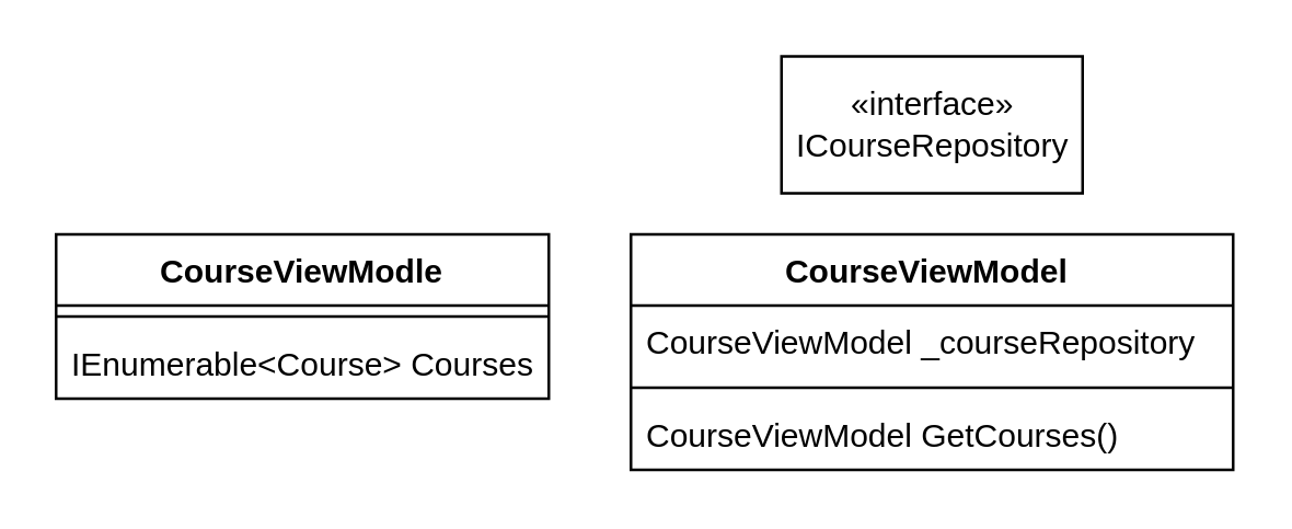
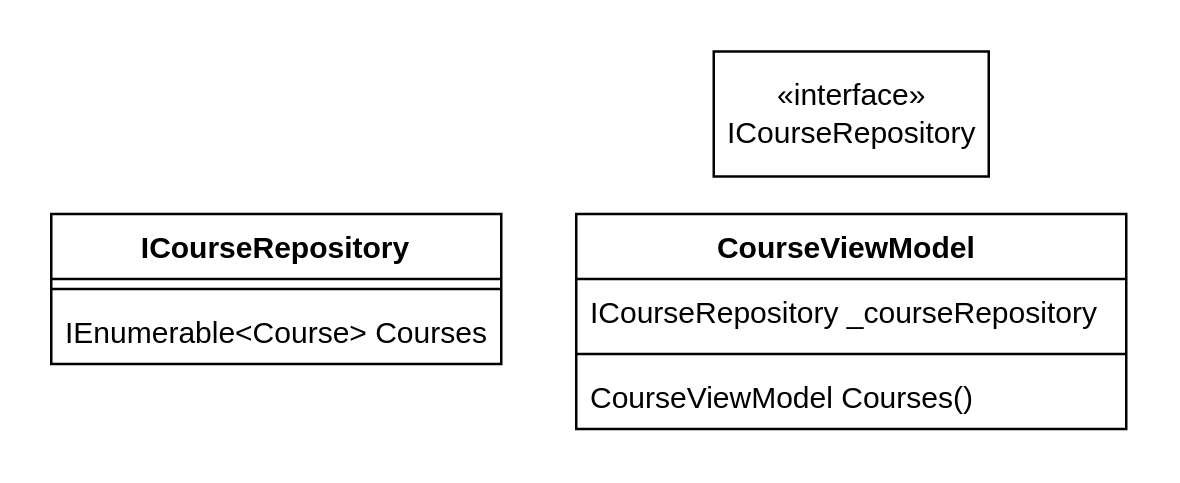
  <mxCell id="0" />
  <mxCell id="1" parent="0" />
- <mxCell id="2" value="CourseViewModle" style="swimlane;fontStyle=1;align=center;verticalAlign=top;childLayout=stackLayout;horizontal=1;startSize=26;horizontalStack=0;resizeParent=1;resizeParentMax=0;resizeLast=0;collapsible=1;marginBottom=0;" vertex="1" parent="1"><mxGeometry x="20" y="85" width="180" height="60" as="geometry" /></mxCell>
+ <mxCell id="2" value="ICourseRepository" style="swimlane;fontStyle=1;align=center;verticalAlign=top;childLayout=stackLayout;horizontal=1;startSize=26;horizontalStack=0;resizeParent=1;resizeParentMax=0;resizeLast=0;collapsible=1;marginBottom=0;" vertex="1" parent="1"><mxGeometry x="20" y="85" width="180" height="60" as="geometry" /></mxCell>
  <mxCell id="3" value="" style="line;strokeWidth=1;fillColor=none;align=left;verticalAlign=middle;spacingTop=-1;spacingLeft=3;spacingRight=3;rotatable=0;labelPosition=right;points=[];portConstraint=eastwest;" vertex="1" parent="2"><mxGeometry y="26" width="180" height="8" as="geometry" /></mxCell>
  <mxCell id="4" value="IEnumerable&lt;Course&gt; Courses" style="text;strokeColor=none;fillColor=none;align=left;verticalAlign=top;spacingLeft=4;spacingRight=4;overflow=hidden;rotatable=0;points=[[0,0.5],[1,0.5]];portConstraint=eastwest;" vertex="1" parent="2"><mxGeometry y="34" width="180" height="26" as="geometry" /></mxCell>
  <mxCell id="5" value="CourseViewModel " style="swimlane;fontStyle=1;align=center;verticalAlign=top;childLayout=stackLayout;horizontal=1;startSize=26;horizontalStack=0;resizeParent=1;resizeParentMax=0;resizeLast=0;collapsible=1;marginBottom=0;" vertex="1" parent="1"><mxGeometry x="230" y="85" width="220" height="86" as="geometry" /></mxCell>
- <mxCell id="6" value="CourseViewModel _courseRepository" style="text;strokeColor=none;fillColor=none;align=left;verticalAlign=top;spacingLeft=4;spacingRight=4;overflow=hidden;rotatable=0;points=[[0,0.5],[1,0.5]];portConstraint=eastwest;" vertex="1" parent="5"><mxGeometry y="26" width="220" height="26" as="geometry" /></mxCell>
+ <mxCell id="6" value="ICourseRepository _courseRepository" style="text;strokeColor=none;fillColor=none;align=left;verticalAlign=top;spacingLeft=4;spacingRight=4;overflow=hidden;rotatable=0;points=[[0,0.5],[1,0.5]];portConstraint=eastwest;" vertex="1" parent="5"><mxGeometry y="26" width="220" height="26" as="geometry" /></mxCell>
  <mxCell id="7" value="" style="line;strokeWidth=1;fillColor=none;align=left;verticalAlign=middle;spacingTop=-1;spacingLeft=3;spacingRight=3;rotatable=0;labelPosition=right;points=[];portConstraint=eastwest;" vertex="1" parent="5"><mxGeometry y="52" width="220" height="8" as="geometry" /></mxCell>
- <mxCell id="8" value="CourseViewModel GetCourses()" style="text;strokeColor=none;fillColor=none;align=left;verticalAlign=top;spacingLeft=4;spacingRight=4;overflow=hidden;rotatable=0;points=[[0,0.5],[1,0.5]];portConstraint=eastwest;" vertex="1" parent="5"><mxGeometry y="60" width="220" height="26" as="geometry" /></mxCell>
+ <mxCell id="8" value="CourseViewModel Courses()" style="text;strokeColor=none;fillColor=none;align=left;verticalAlign=top;spacingLeft=4;spacingRight=4;overflow=hidden;rotatable=0;points=[[0,0.5],[1,0.5]];portConstraint=eastwest;" vertex="1" parent="5"><mxGeometry y="60" width="220" height="26" as="geometry" /></mxCell>
  <mxCell id="9" value="«interface»&lt;br&gt;&lt;span style=&quot;text-align: left&quot;&gt;ICourseRepository&lt;/span&gt;" style="html=1;" vertex="1" parent="1"><mxGeometry x="285" y="20" width="110" height="50" as="geometry" /></mxCell>
